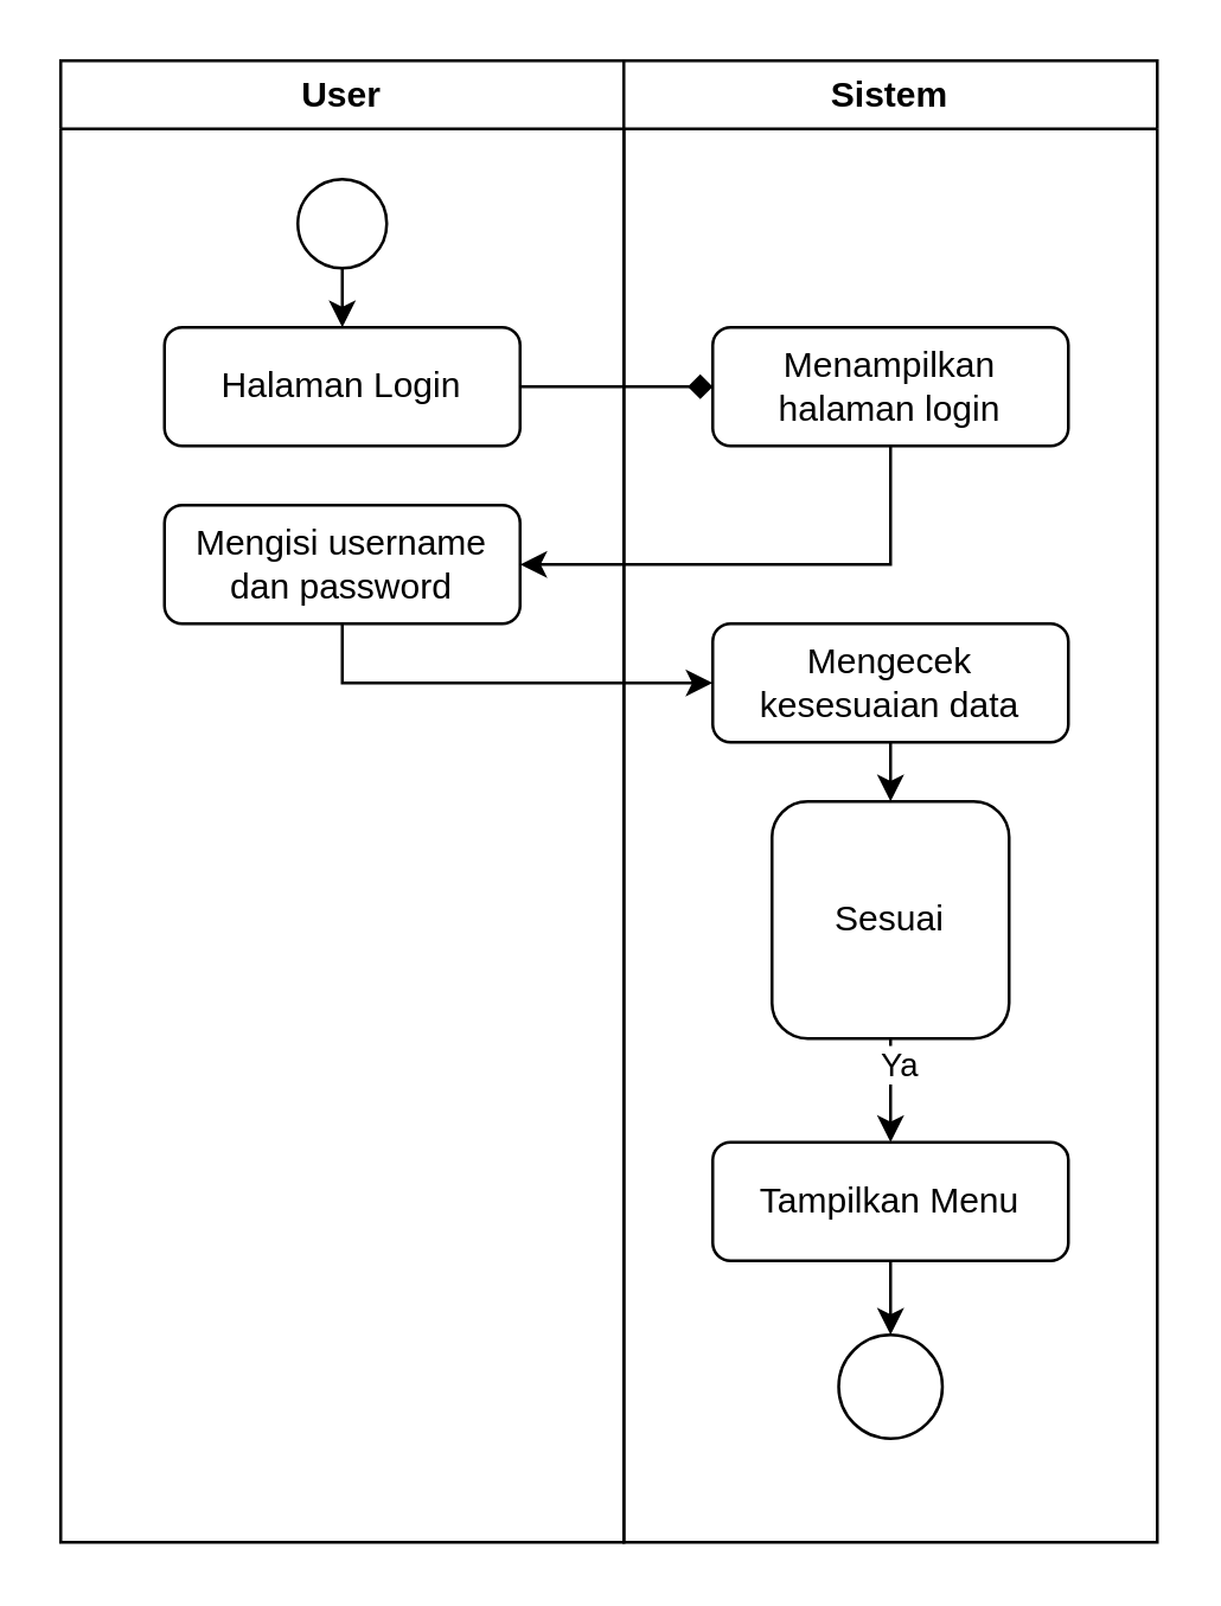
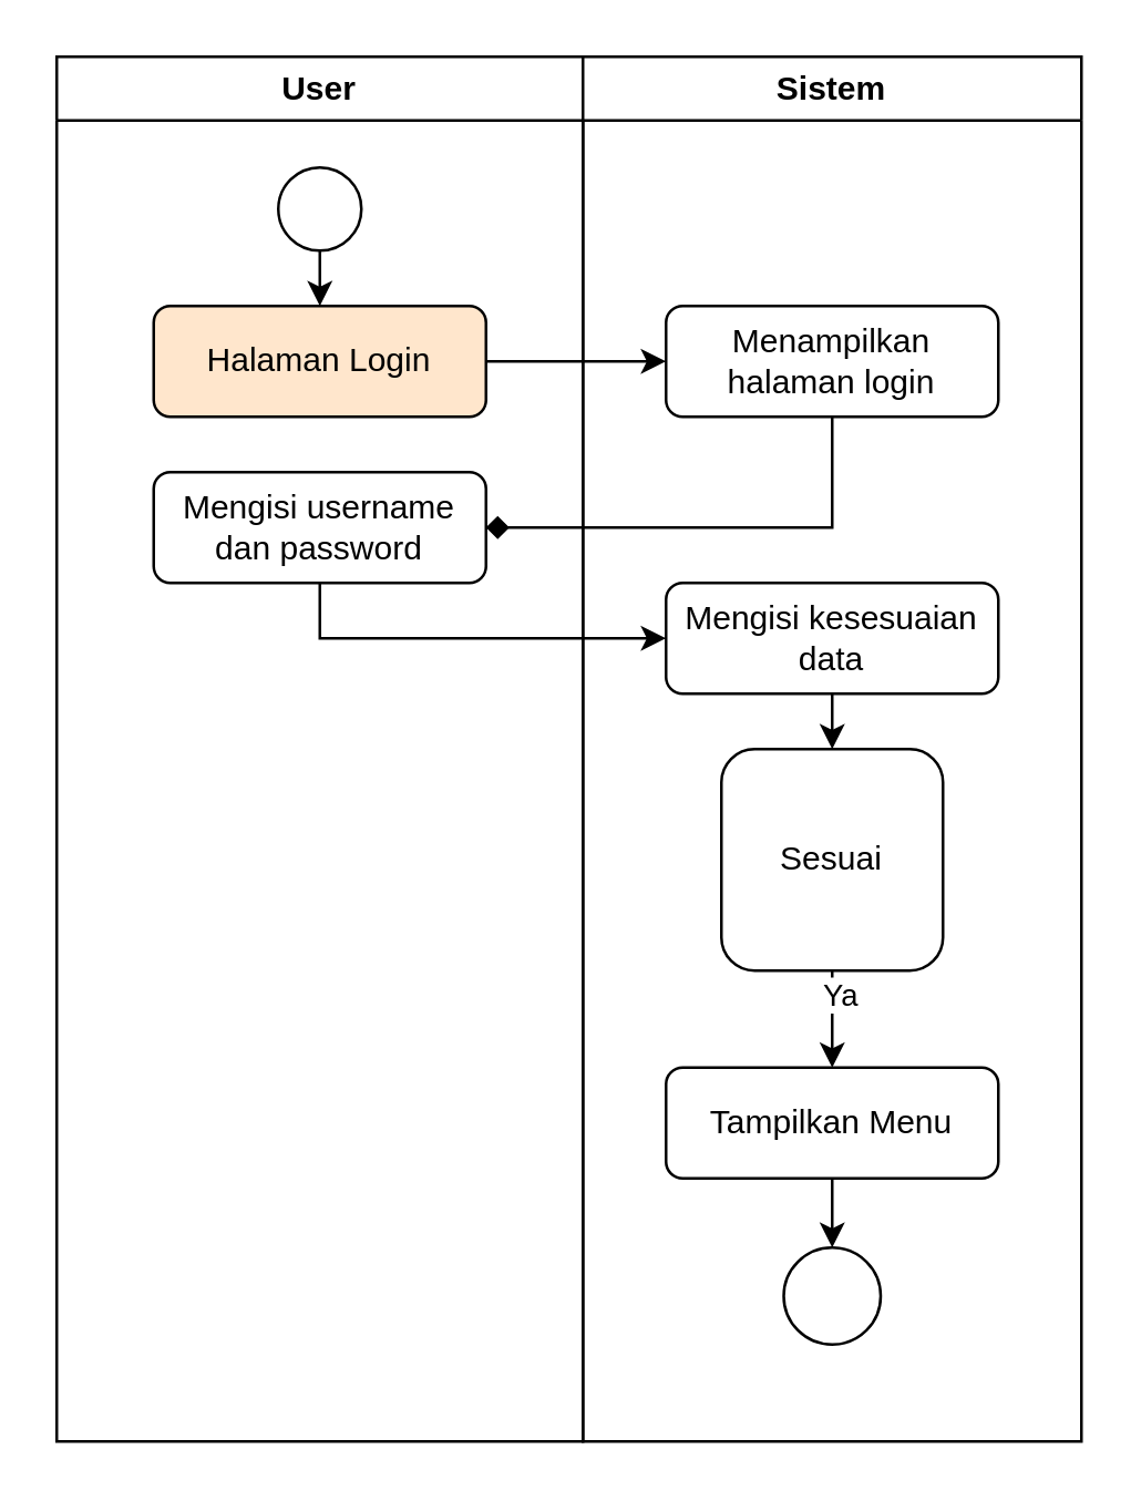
  <mxCell id="0" />
  <mxCell id="1" parent="0" />
  <mxCell id="2" value="User" style="swimlane;whiteSpace=wrap;html=1;" vertex="1" parent="1"><mxGeometry x="20" y="20" width="190" height="500" as="geometry" /></mxCell>
  <mxCell id="3" style="edgeStyle=orthogonalEdgeStyle;rounded=0;orthogonalLoop=1;jettySize=auto;html=1;exitX=0.5;exitY=1;exitDx=0;exitDy=0;entryX=0.5;entryY=0;entryDx=0;entryDy=0;" edge="1" parent="2" source="4" target="5"><mxGeometry relative="1" as="geometry" /></mxCell>
  <mxCell id="4" value="" style="ellipse;whiteSpace=wrap;html=1;aspect=fixed;" vertex="1" parent="2"><mxGeometry x="80" y="40" width="30" height="30" as="geometry" /></mxCell>
- <mxCell id="5" value="Halaman Login" style="rounded=1;whiteSpace=wrap;html=1;" vertex="1" parent="2"><mxGeometry x="35" y="90" width="120" height="40" as="geometry" /></mxCell>
+ <mxCell id="5" value="Halaman Login" style="rounded=1;whiteSpace=wrap;html=1;fillColor=#ffe6cc;" vertex="1" parent="2"><mxGeometry x="35" y="90" width="120" height="40" as="geometry" /></mxCell>
  <mxCell id="6" value="Mengisi username dan password" style="rounded=1;whiteSpace=wrap;html=1;" vertex="1" parent="2"><mxGeometry x="35" y="150" width="120" height="40" as="geometry" /></mxCell>
  <mxCell id="7" value="Sistem" style="swimlane;whiteSpace=wrap;html=1;" vertex="1" parent="1"><mxGeometry x="210" y="20" width="180" height="500" as="geometry" /></mxCell>
  <mxCell id="8" value="Menampilkan halaman login" style="rounded=1;whiteSpace=wrap;html=1;" vertex="1" parent="7"><mxGeometry x="30" y="90" width="120" height="40" as="geometry" /></mxCell>
  <mxCell id="9" style="edgeStyle=orthogonalEdgeStyle;rounded=0;orthogonalLoop=1;jettySize=auto;html=1;exitX=0.5;exitY=1;exitDx=0;exitDy=0;entryX=0.5;entryY=0;entryDx=0;entryDy=0;" edge="1" parent="7" source="10" target="13"><mxGeometry relative="1" as="geometry" /></mxCell>
- <mxCell id="10" value="Mengecek kesesuaian data" style="rounded=1;whiteSpace=wrap;html=1;" vertex="1" parent="7"><mxGeometry x="30" y="190" width="120" height="40" as="geometry" /></mxCell>
+ <mxCell id="10" value="Mengisi kesesuaian data" style="rounded=1;whiteSpace=wrap;html=1;" vertex="1" parent="7"><mxGeometry x="30" y="190" width="120" height="40" as="geometry" /></mxCell>
  <mxCell id="11" style="edgeStyle=orthogonalEdgeStyle;rounded=0;orthogonalLoop=1;jettySize=auto;html=1;exitX=0.5;exitY=1;exitDx=0;exitDy=0;entryX=0.5;entryY=0;entryDx=0;entryDy=0;" edge="1" parent="7" source="13" target="15"><mxGeometry relative="1" as="geometry" /></mxCell>
  <mxCell id="12" value="Ya" style="edgeLabel;html=1;align=center;verticalAlign=middle;resizable=0;points=[];" vertex="1" connectable="0" parent="11"><mxGeometry x="-0.543" y="2" relative="1" as="geometry"><mxPoint as="offset" /></mxGeometry></mxCell>
  <mxCell id="13" value="Sesuai" style="whiteSpace=wrap;html=1;rounded=1;" vertex="1" parent="7"><mxGeometry x="50" y="250" width="80" height="80" as="geometry" /></mxCell>
  <mxCell id="14" style="edgeStyle=orthogonalEdgeStyle;rounded=0;orthogonalLoop=1;jettySize=auto;html=1;exitX=0.5;exitY=1;exitDx=0;exitDy=0;" edge="1" parent="7" source="15" target="16"><mxGeometry relative="1" as="geometry" /></mxCell>
  <mxCell id="15" value="Tampilkan Menu" style="rounded=1;whiteSpace=wrap;html=1;" vertex="1" parent="7"><mxGeometry x="30" y="365" width="120" height="40" as="geometry" /></mxCell>
  <mxCell id="16" value="" style="ellipse;whiteSpace=wrap;html=1;aspect=fixed;" vertex="1" parent="7"><mxGeometry x="72.5" y="430" width="35" height="35" as="geometry" /></mxCell>
- <mxCell id="17" style="edgeStyle=orthogonalEdgeStyle;rounded=0;orthogonalLoop=1;jettySize=auto;html=1;exitX=1;exitY=0.5;exitDx=0;exitDy=0;entryX=0;entryY=0.5;entryDx=0;entryDy=0;endArrow=diamond;" edge="1" parent="1" source="5" target="8"><mxGeometry relative="1" as="geometry" /></mxCell>
- <mxCell id="18" style="edgeStyle=orthogonalEdgeStyle;rounded=0;orthogonalLoop=1;jettySize=auto;html=1;exitX=0.5;exitY=1;exitDx=0;exitDy=0;entryX=1;entryY=0.5;entryDx=0;entryDy=0;" edge="1" parent="1" source="8" target="6"><mxGeometry relative="1" as="geometry" /></mxCell>
+ <mxCell id="17" style="edgeStyle=orthogonalEdgeStyle;rounded=0;orthogonalLoop=1;jettySize=auto;html=1;exitX=1;exitY=0.5;exitDx=0;exitDy=0;entryX=0;entryY=0.5;entryDx=0;entryDy=0;" edge="1" parent="1" source="5" target="8"><mxGeometry relative="1" as="geometry" /></mxCell>
+ <mxCell id="18" style="edgeStyle=orthogonalEdgeStyle;rounded=0;orthogonalLoop=1;jettySize=auto;html=1;exitX=0.5;exitY=1;exitDx=0;exitDy=0;entryX=1;entryY=0.5;entryDx=0;entryDy=0;endArrow=diamond;" edge="1" parent="1" source="8" target="6"><mxGeometry relative="1" as="geometry" /></mxCell>
  <mxCell id="19" style="edgeStyle=orthogonalEdgeStyle;rounded=0;orthogonalLoop=1;jettySize=auto;html=1;exitX=0.5;exitY=1;exitDx=0;exitDy=0;entryX=0;entryY=0.5;entryDx=0;entryDy=0;" edge="1" parent="1" source="6" target="10"><mxGeometry relative="1" as="geometry" /></mxCell>
